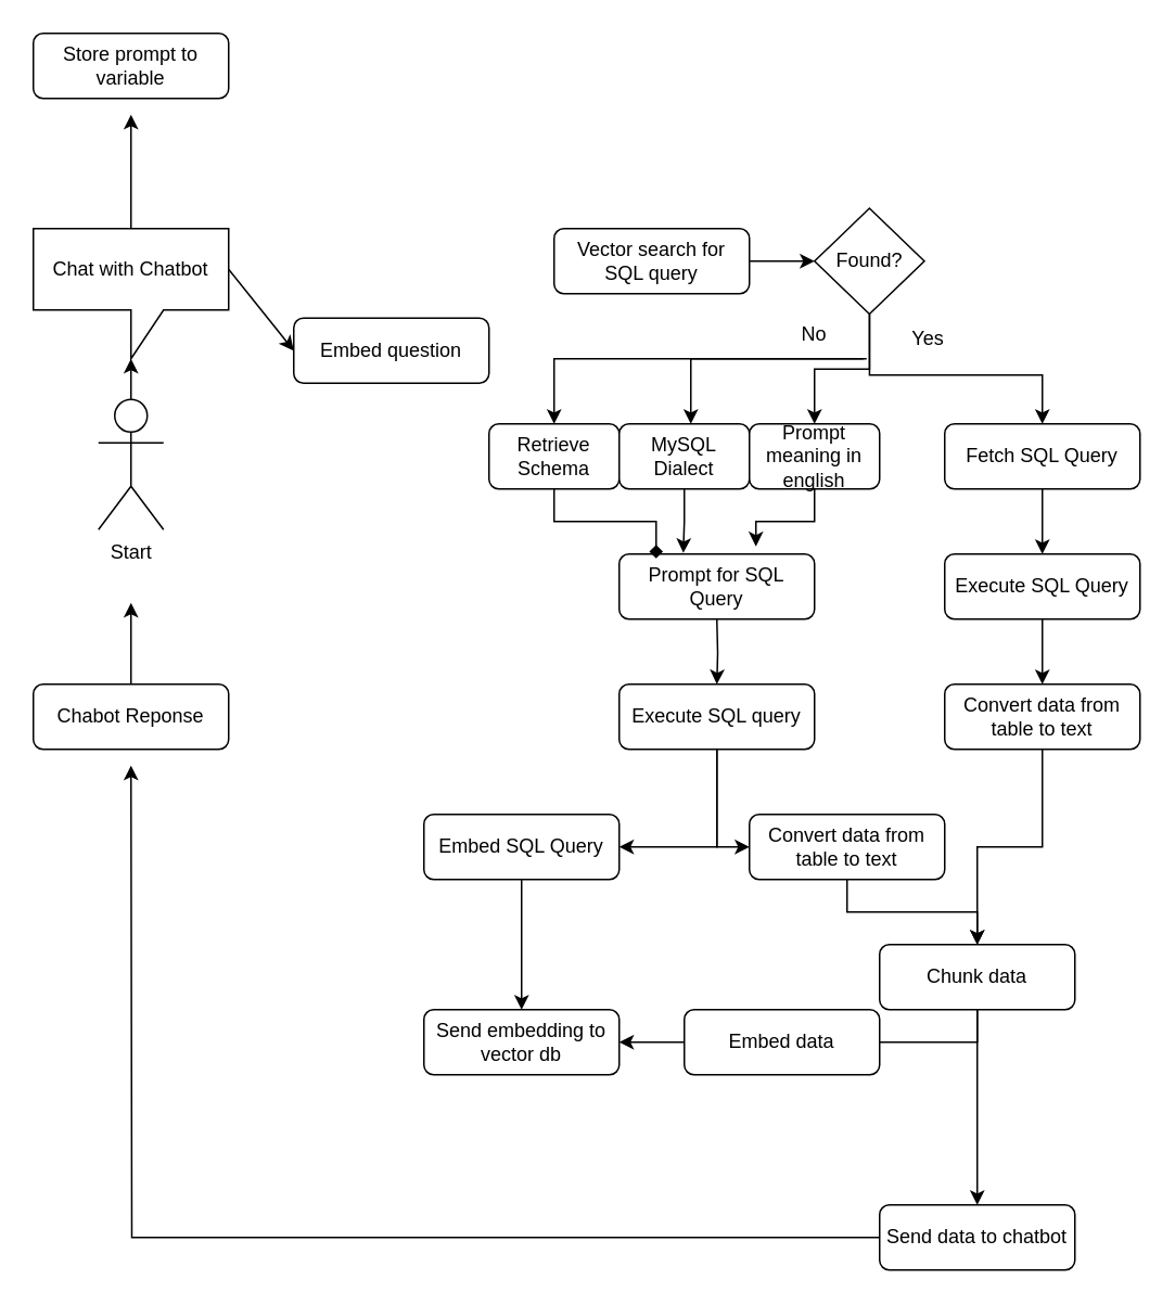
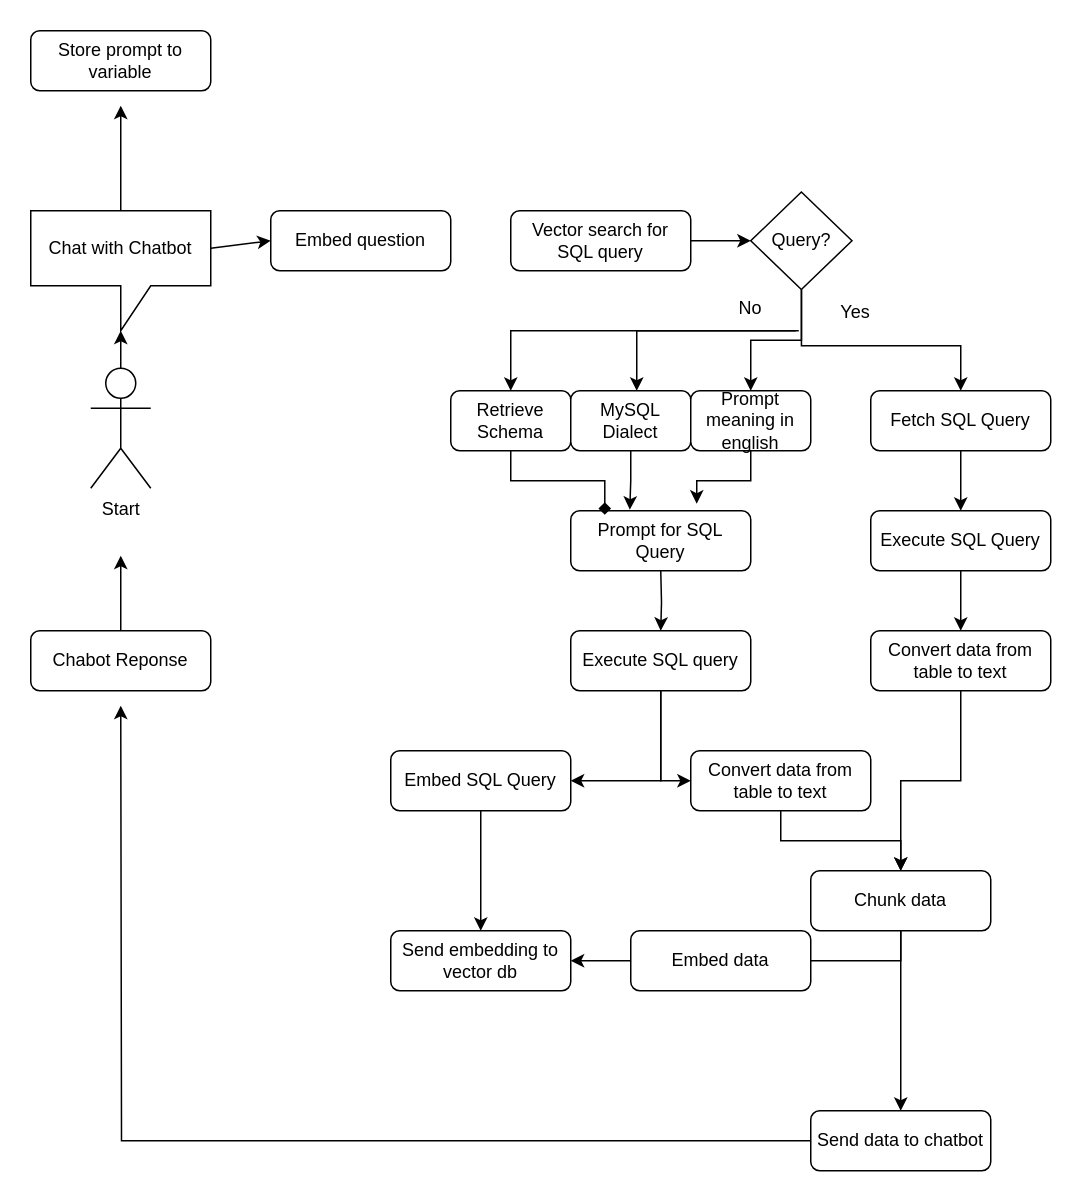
  <mxCell id="0" />
  <mxCell id="1" parent="0" />
  <mxCell id="2" value="Start" style="shape=umlActor;verticalLabelPosition=bottom;verticalAlign=top;html=1;outlineConnect=0;" vertex="1" parent="1"><mxGeometry x="60" y="245" width="40" height="80" as="geometry" /></mxCell>
  <mxCell id="3" value="Chat with Chatbot" style="shape=callout;whiteSpace=wrap;html=1;perimeter=calloutPerimeter;" vertex="1" parent="1"><mxGeometry x="20" y="140" width="120" height="80" as="geometry" /></mxCell>
  <mxCell id="4" style="edgeStyle=orthogonalEdgeStyle;rounded=0;orthogonalLoop=1;jettySize=auto;html=1;entryX=0;entryY=0;entryDx=60;entryDy=80;entryPerimeter=0;" edge="1" parent="1" source="2" target="3"><mxGeometry relative="1" as="geometry" /></mxCell>
  <mxCell id="5" style="edgeStyle=orthogonalEdgeStyle;rounded=0;orthogonalLoop=1;jettySize=auto;html=1;" edge="1" parent="1" target="20"><mxGeometry relative="1" as="geometry"><mxPoint x="440" y="380" as="sourcePoint" /></mxGeometry></mxCell>
  <mxCell id="6" value="Prompt for SQL Query" style="rounded=1;whiteSpace=wrap;html=1;" vertex="1" parent="1"><mxGeometry x="380" y="340" width="120" height="40" as="geometry" /></mxCell>
- <mxCell id="7" value="Embed question" style="rounded=1;whiteSpace=wrap;html=1;" vertex="1" parent="1"><mxGeometry x="180" y="195" width="120" height="40" as="geometry" /></mxCell>
+ <mxCell id="7" value="Embed question" style="rounded=1;whiteSpace=wrap;html=1;" vertex="1" parent="1"><mxGeometry x="180" y="140" width="120" height="40" as="geometry" /></mxCell>
  <mxCell id="8" value="" style="endArrow=classic;html=1;rounded=0;exitX=0;exitY=0;exitDx=120;exitDy=25;exitPerimeter=0;entryX=0;entryY=0.5;entryDx=0;entryDy=0;" edge="1" parent="1" source="3" target="7"><mxGeometry width="50" height="50" relative="1" as="geometry"><mxPoint x="380" y="290" as="sourcePoint" /><mxPoint x="430" y="240" as="targetPoint" /></mxGeometry></mxCell>
  <mxCell id="9" style="edgeStyle=orthogonalEdgeStyle;rounded=0;orthogonalLoop=1;jettySize=auto;html=1;entryX=0;entryY=0.5;entryDx=0;entryDy=0;" edge="1" parent="1" source="10" target="13"><mxGeometry relative="1" as="geometry" /></mxCell>
  <mxCell id="10" value="Vector search for SQL query" style="rounded=1;whiteSpace=wrap;html=1;" vertex="1" parent="1"><mxGeometry x="340" y="140" width="120" height="40" as="geometry" /></mxCell>
  <mxCell id="11" style="edgeStyle=orthogonalEdgeStyle;rounded=0;orthogonalLoop=1;jettySize=auto;html=1;entryX=0.5;entryY=0;entryDx=0;entryDy=0;" edge="1" parent="1" source="13" target="16"><mxGeometry relative="1" as="geometry"><Array as="points"><mxPoint x="534" y="230" /><mxPoint x="640" y="230" /></Array></mxGeometry></mxCell>
  <mxCell id="12" style="edgeStyle=orthogonalEdgeStyle;rounded=0;orthogonalLoop=1;jettySize=auto;html=1;entryX=0.5;entryY=0;entryDx=0;entryDy=0;" edge="1" parent="1" source="13" target="41"><mxGeometry relative="1" as="geometry" /></mxCell>
- <mxCell id="13" value="Found?" style="rhombus;whiteSpace=wrap;html=1;" vertex="1" parent="1"><mxGeometry x="500" y="127.5" width="67.5" height="65" as="geometry" /></mxCell>
+ <mxCell id="13" value="Query?" style="rhombus;whiteSpace=wrap;html=1;" vertex="1" parent="1"><mxGeometry x="500" y="127.5" width="67.5" height="65" as="geometry" /></mxCell>
  <mxCell id="14" value="No" style="text;html=1;whiteSpace=wrap;strokeColor=none;fillColor=none;align=center;verticalAlign=middle;rounded=0;" vertex="1" parent="1"><mxGeometry x="470" y="190" width="60" height="30" as="geometry" /></mxCell>
  <mxCell id="15" style="edgeStyle=orthogonalEdgeStyle;rounded=0;orthogonalLoop=1;jettySize=auto;html=1;" edge="1" parent="1" source="16" target="22"><mxGeometry relative="1" as="geometry" /></mxCell>
  <mxCell id="16" value="Fetch SQL Query" style="rounded=1;whiteSpace=wrap;html=1;" vertex="1" parent="1"><mxGeometry x="580" y="260" width="120" height="40" as="geometry" /></mxCell>
  <mxCell id="17" value="Yes" style="text;html=1;whiteSpace=wrap;strokeColor=none;fillColor=none;align=center;verticalAlign=middle;rounded=0;" vertex="1" parent="1"><mxGeometry x="540" y="192.5" width="60" height="30" as="geometry" /></mxCell>
  <mxCell id="18" style="edgeStyle=orthogonalEdgeStyle;rounded=0;orthogonalLoop=1;jettySize=auto;html=1;entryX=0;entryY=0.5;entryDx=0;entryDy=0;" edge="1" parent="1" source="20" target="28"><mxGeometry relative="1" as="geometry"><mxPoint x="440" y="520" as="targetPoint" /></mxGeometry></mxCell>
  <mxCell id="19" style="edgeStyle=orthogonalEdgeStyle;rounded=0;orthogonalLoop=1;jettySize=auto;html=1;entryX=1;entryY=0.5;entryDx=0;entryDy=0;" edge="1" parent="1" source="20" target="26"><mxGeometry relative="1" as="geometry" /></mxCell>
  <mxCell id="20" value="Execute SQL query" style="rounded=1;whiteSpace=wrap;html=1;" vertex="1" parent="1"><mxGeometry x="380" y="420" width="120" height="40" as="geometry" /></mxCell>
  <mxCell id="21" style="edgeStyle=orthogonalEdgeStyle;rounded=0;orthogonalLoop=1;jettySize=auto;html=1;" edge="1" parent="1" source="22" target="24"><mxGeometry relative="1" as="geometry" /></mxCell>
  <mxCell id="22" value="Execute SQL Query" style="rounded=1;whiteSpace=wrap;html=1;" vertex="1" parent="1"><mxGeometry x="580" y="340" width="120" height="40" as="geometry" /></mxCell>
  <mxCell id="23" style="edgeStyle=orthogonalEdgeStyle;rounded=0;orthogonalLoop=1;jettySize=auto;html=1;entryX=0.5;entryY=0;entryDx=0;entryDy=0;" edge="1" parent="1" source="24" target="32"><mxGeometry relative="1" as="geometry" /></mxCell>
  <mxCell id="24" value="Convert data from table to text" style="rounded=1;whiteSpace=wrap;html=1;" vertex="1" parent="1"><mxGeometry x="580" y="420" width="120" height="40" as="geometry" /></mxCell>
  <mxCell id="25" style="edgeStyle=orthogonalEdgeStyle;rounded=0;orthogonalLoop=1;jettySize=auto;html=1;" edge="1" parent="1" source="26" target="29"><mxGeometry relative="1" as="geometry"><Array as="points"><mxPoint x="320" y="570" /><mxPoint x="320" y="570" /></Array></mxGeometry></mxCell>
  <mxCell id="26" value="Embed SQL Query" style="rounded=1;whiteSpace=wrap;html=1;" vertex="1" parent="1"><mxGeometry x="260" y="500" width="120" height="40" as="geometry" /></mxCell>
  <mxCell id="27" style="edgeStyle=orthogonalEdgeStyle;rounded=0;orthogonalLoop=1;jettySize=auto;html=1;entryX=0.5;entryY=0;entryDx=0;entryDy=0;" edge="1" parent="1" source="28" target="32"><mxGeometry relative="1" as="geometry"><mxPoint x="520" y="580" as="targetPoint" /></mxGeometry></mxCell>
  <mxCell id="28" value="Convert data from table to text" style="rounded=1;whiteSpace=wrap;html=1;" vertex="1" parent="1"><mxGeometry x="460" y="500" width="120" height="40" as="geometry" /></mxCell>
  <mxCell id="29" value="Send embedding to vector db" style="rounded=1;whiteSpace=wrap;html=1;" vertex="1" parent="1"><mxGeometry x="260" y="620" width="120" height="40" as="geometry" /></mxCell>
  <mxCell id="30" style="edgeStyle=orthogonalEdgeStyle;rounded=0;orthogonalLoop=1;jettySize=auto;html=1;entryX=1;entryY=0.5;entryDx=0;entryDy=0;endArrow=none;" edge="1" parent="1" source="32" target="34"><mxGeometry relative="1" as="geometry" /></mxCell>
  <mxCell id="31" style="edgeStyle=orthogonalEdgeStyle;rounded=0;orthogonalLoop=1;jettySize=auto;html=1;entryX=0.5;entryY=0;entryDx=0;entryDy=0;" edge="1" parent="1" source="32" target="36"><mxGeometry relative="1" as="geometry" /></mxCell>
  <mxCell id="32" value="Chunk data" style="rounded=1;whiteSpace=wrap;html=1;" vertex="1" parent="1"><mxGeometry x="540" y="580" width="120" height="40" as="geometry" /></mxCell>
  <mxCell id="33" style="edgeStyle=orthogonalEdgeStyle;rounded=0;orthogonalLoop=1;jettySize=auto;html=1;entryX=1;entryY=0.5;entryDx=0;entryDy=0;" edge="1" parent="1" source="34" target="29"><mxGeometry relative="1" as="geometry" /></mxCell>
  <mxCell id="34" value="Embed data" style="rounded=1;whiteSpace=wrap;html=1;" vertex="1" parent="1"><mxGeometry x="420" y="620" width="120" height="40" as="geometry" /></mxCell>
  <mxCell id="35" style="edgeStyle=orthogonalEdgeStyle;rounded=0;orthogonalLoop=1;jettySize=auto;html=1;" edge="1" parent="1" source="36"><mxGeometry relative="1" as="geometry"><mxPoint x="80" y="470" as="targetPoint" /></mxGeometry></mxCell>
  <mxCell id="36" value="Send data to chatbot" style="rounded=1;whiteSpace=wrap;html=1;" vertex="1" parent="1"><mxGeometry x="540" y="740" width="120" height="40" as="geometry" /></mxCell>
  <mxCell id="37" style="edgeStyle=orthogonalEdgeStyle;rounded=0;orthogonalLoop=1;jettySize=auto;html=1;" edge="1" parent="1" source="38"><mxGeometry relative="1" as="geometry"><mxPoint x="80" y="370" as="targetPoint" /></mxGeometry></mxCell>
  <mxCell id="38" value="Chabot Reponse" style="rounded=1;whiteSpace=wrap;html=1;" vertex="1" parent="1"><mxGeometry x="20" y="420" width="120" height="40" as="geometry" /></mxCell>
  <mxCell id="39" value="Retrieve Schema" style="rounded=1;whiteSpace=wrap;html=1;" vertex="1" parent="1"><mxGeometry x="300" y="260" width="80" height="40" as="geometry" /></mxCell>
  <mxCell id="40" value="MySQL Dialect" style="rounded=1;whiteSpace=wrap;html=1;" vertex="1" parent="1"><mxGeometry x="380" y="260" width="80" height="40" as="geometry" /></mxCell>
  <mxCell id="41" value="Prompt meaning in english" style="rounded=1;whiteSpace=wrap;html=1;" vertex="1" parent="1"><mxGeometry x="460" y="260" width="80" height="40" as="geometry" /></mxCell>
  <mxCell id="42" style="edgeStyle=orthogonalEdgeStyle;rounded=0;orthogonalLoop=1;jettySize=auto;html=1;entryX=0.328;entryY=-0.017;entryDx=0;entryDy=0;entryPerimeter=0;" edge="1" parent="1" source="40" target="6"><mxGeometry relative="1" as="geometry" /></mxCell>
  <mxCell id="43" style="edgeStyle=orthogonalEdgeStyle;rounded=0;orthogonalLoop=1;jettySize=auto;html=1;entryX=0.7;entryY=-0.117;entryDx=0;entryDy=0;entryPerimeter=0;" edge="1" parent="1" source="41" target="6"><mxGeometry relative="1" as="geometry" /></mxCell>
  <mxCell id="44" style="edgeStyle=orthogonalEdgeStyle;rounded=0;orthogonalLoop=1;jettySize=auto;html=1;entryX=0.189;entryY=0.067;entryDx=0;entryDy=0;entryPerimeter=0;endArrow=diamond;" edge="1" parent="1" source="39" target="6"><mxGeometry relative="1" as="geometry" /></mxCell>
  <mxCell id="45" value="" style="endArrow=classic;html=1;rounded=0;exitX=-0.133;exitY=0.917;exitDx=0;exitDy=0;exitPerimeter=0;entryX=0.5;entryY=0;entryDx=0;entryDy=0;" edge="1" parent="1" source="17" target="39"><mxGeometry width="50" height="50" relative="1" as="geometry"><mxPoint x="380" y="280" as="sourcePoint" /><mxPoint x="260" y="220" as="targetPoint" /><Array as="points"><mxPoint x="340" y="220" /></Array></mxGeometry></mxCell>
  <mxCell id="46" value="" style="endArrow=classic;html=1;rounded=0;entryX=0.5;entryY=0;entryDx=0;entryDy=0;" edge="1" parent="1"><mxGeometry width="50" height="50" relative="1" as="geometry"><mxPoint x="530" y="220" as="sourcePoint" /><mxPoint x="424" y="260" as="targetPoint" /><Array as="points"><mxPoint x="424" y="220" /></Array></mxGeometry></mxCell>
  <mxCell id="47" value="" style="endArrow=classic;html=1;rounded=0;exitX=0.5;exitY=0;exitDx=0;exitDy=0;exitPerimeter=0;" edge="1" parent="1" source="3"><mxGeometry width="50" height="50" relative="1" as="geometry"><mxPoint x="380" y="280" as="sourcePoint" /><mxPoint x="80" y="70" as="targetPoint" /></mxGeometry></mxCell>
  <mxCell id="48" value="Store prompt to variable" style="rounded=1;whiteSpace=wrap;html=1;" vertex="1" parent="1"><mxGeometry x="20" y="20" width="120" height="40" as="geometry" /></mxCell>
